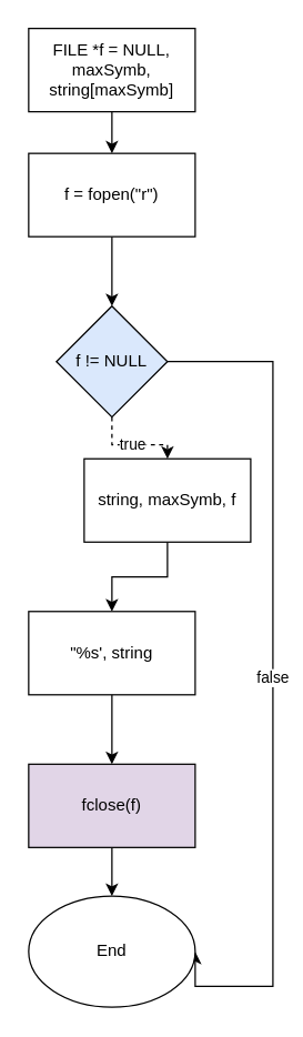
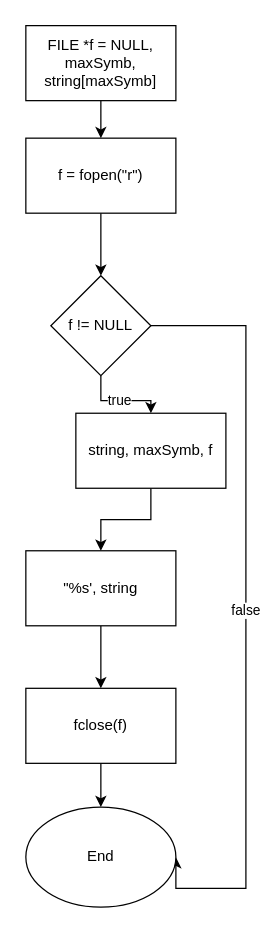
  <mxCell id="0" />
  <mxCell id="1" parent="0" />
  <mxCell id="2" value="" style="edgeStyle=orthogonalEdgeStyle;rounded=0;orthogonalLoop=1;jettySize=auto;html=1;" parent="1" source="3" target="5" edge="1"><mxGeometry relative="1" as="geometry" /></mxCell>
  <mxCell id="3" value="FILE *f = NULL,&lt;br&gt;maxSymb,&lt;br&gt;string[maxSymb]" style="whiteSpace=wrap;html=1;" parent="1" vertex="1"><mxGeometry x="20" y="20" width="120" height="60" as="geometry" /></mxCell>
  <mxCell id="4" value="" style="edgeStyle=orthogonalEdgeStyle;rounded=0;orthogonalLoop=1;jettySize=auto;html=1;" parent="1" source="5" target="8" edge="1"><mxGeometry relative="1" as="geometry" /></mxCell>
  <mxCell id="5" value="f = fopen(&quot;r&quot;)" style="whiteSpace=wrap;html=1;" parent="1" vertex="1"><mxGeometry x="20" y="110" width="120" height="60" as="geometry" /></mxCell>
- <mxCell id="6" value="true" style="edgeStyle=orthogonalEdgeStyle;rounded=0;orthogonalLoop=1;jettySize=auto;html=1;dashed=1;" parent="1" source="8" target="10" edge="1"><mxGeometry relative="1" as="geometry" /></mxCell>
+ <mxCell id="6" value="true" style="edgeStyle=orthogonalEdgeStyle;rounded=0;orthogonalLoop=1;jettySize=auto;html=1;" parent="1" source="8" target="10" edge="1"><mxGeometry relative="1" as="geometry" /></mxCell>
  <mxCell id="7" value="false" style="edgeStyle=orthogonalEdgeStyle;rounded=0;orthogonalLoop=1;jettySize=auto;html=1;exitX=1;exitY=0.5;exitDx=0;exitDy=0;entryX=1;entryY=0.5;entryDx=0;entryDy=0;" parent="1" source="8" target="15" edge="1"><mxGeometry relative="1" as="geometry"><Array as="points"><mxPoint x="196" y="260" /><mxPoint x="196" y="710" /></Array></mxGeometry></mxCell>
- <mxCell id="8" value="f != NULL" style="rhombus;whiteSpace=wrap;html=1;fillColor=#dae8fc;" parent="1" vertex="1"><mxGeometry x="40" y="220" width="80" height="80" as="geometry" /></mxCell>
+ <mxCell id="8" value="f != NULL" style="rhombus;whiteSpace=wrap;html=1;" parent="1" vertex="1"><mxGeometry x="40" y="220" width="80" height="80" as="geometry" /></mxCell>
  <mxCell id="9" value="" style="edgeStyle=orthogonalEdgeStyle;rounded=0;orthogonalLoop=1;jettySize=auto;html=1;" parent="1" source="10" target="12" edge="1"><mxGeometry relative="1" as="geometry" /></mxCell>
  <mxCell id="10" value="string, maxSymb, f" style="whiteSpace=wrap;html=1;" parent="1" vertex="1"><mxGeometry x="60" y="330" width="120" height="60" as="geometry" /></mxCell>
  <mxCell id="11" value="" style="edgeStyle=orthogonalEdgeStyle;rounded=0;orthogonalLoop=1;jettySize=auto;html=1;" parent="1" source="12" target="14" edge="1"><mxGeometry relative="1" as="geometry" /></mxCell>
  <mxCell id="12" value="&quot;%s', string" style="whiteSpace=wrap;html=1;" parent="1" vertex="1"><mxGeometry x="20" y="440" width="120" height="60" as="geometry" /></mxCell>
  <mxCell id="13" value="" style="edgeStyle=orthogonalEdgeStyle;rounded=0;orthogonalLoop=1;jettySize=auto;html=1;" parent="1" source="14" target="15" edge="1"><mxGeometry relative="1" as="geometry" /></mxCell>
- <mxCell id="14" value="fclose(f)" style="whiteSpace=wrap;html=1;fillColor=#e1d5e7;" parent="1" vertex="1"><mxGeometry x="20" y="550" width="120" height="60" as="geometry" /></mxCell>
+ <mxCell id="14" value="fclose(f)" style="whiteSpace=wrap;html=1;" parent="1" vertex="1"><mxGeometry x="20" y="550" width="120" height="60" as="geometry" /></mxCell>
  <mxCell id="15" value="End" style="ellipse;whiteSpace=wrap;html=1;" parent="1" vertex="1"><mxGeometry x="20" y="645" width="120" height="80" as="geometry" /></mxCell>
